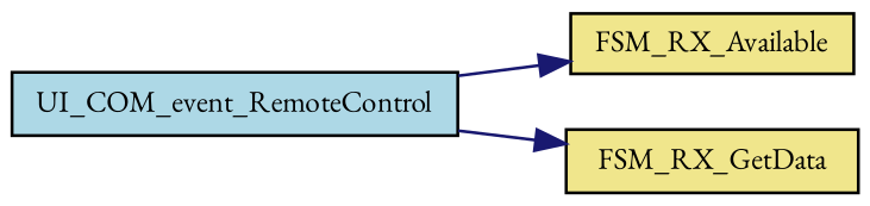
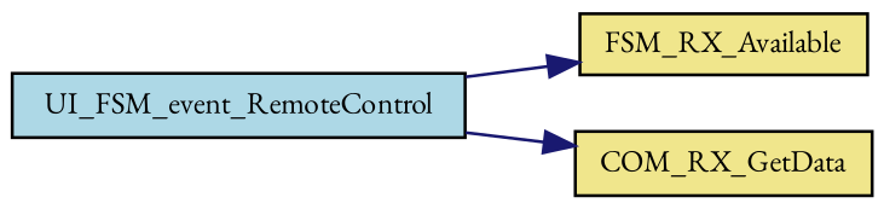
  digraph {
    fontname="EB Garamond"
    rankdir=LR
    node [color=black fillcolor=khaki fontname="EB Garamond" fontsize=10 shape=record style=filled]
    edge [color=midnightblue fontname="EB Garamond" fontsize=10 labelfontname=Helvetica labelfontsize=10 style=solid]
-   n1 [fillcolor=lightblue fontcolor=black height=0.2 label=UI_COM_event_RemoteControl width=0.4]
+   n1 [fillcolor=lightblue fontcolor=black height=0.2 label=UI_FSM_event_RemoteControl width=0.4]
    n2 [height=0.2 label=FSM_RX_Available width=0.4]
-   n3 [height=0.2 label=FSM_RX_GetData width=0.4]
+   n3 [height=0.2 label=COM_RX_GetData width=0.4]
    n1 -> n2
    n1 -> n3
  }
